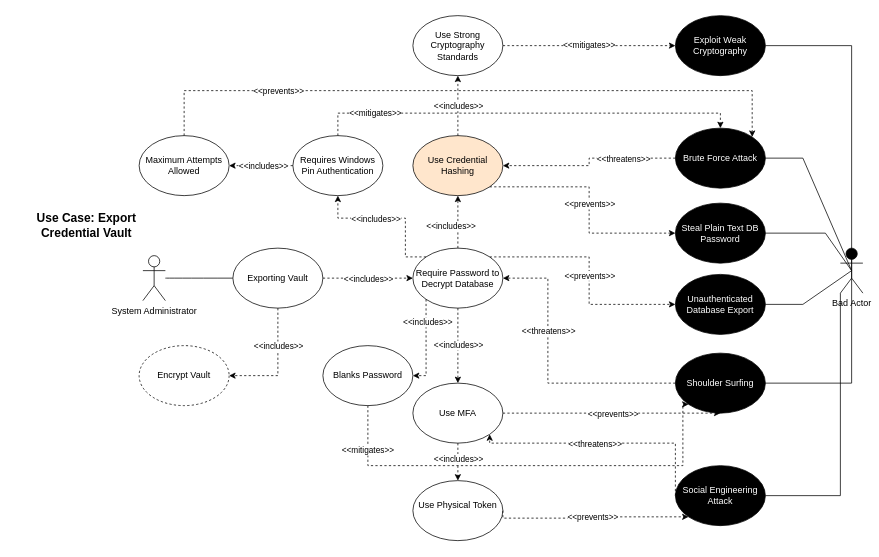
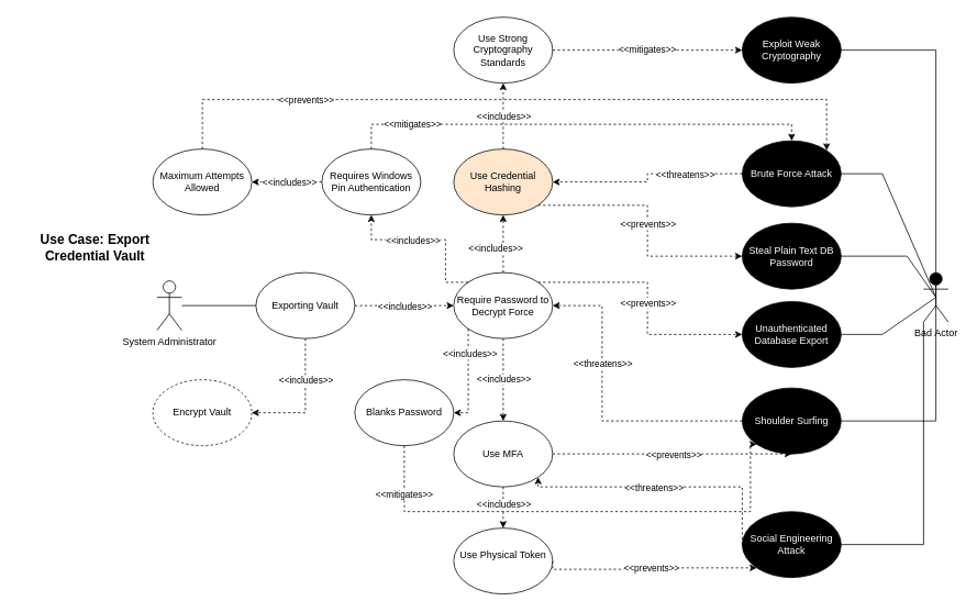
  <mxCell id="0" />
  <mxCell id="1" parent="0" />
  <mxCell id="2" style="edgeStyle=orthogonalEdgeStyle;curved=1;rounded=0;orthogonalLoop=1;jettySize=auto;html=1;entryX=0;entryY=0.5;entryDx=0;entryDy=0;endArrow=none;endFill=0;" parent="1" source="3" target="4" edge="1"><mxGeometry relative="1" as="geometry" /></mxCell>
  <mxCell id="3" value="System Administrator" style="shape=umlActor;verticalLabelPosition=bottom;verticalAlign=top;html=1;outlineConnect=0;" parent="1" vertex="1"><mxGeometry x="190" y="340" width="30" height="60" as="geometry" /></mxCell>
  <mxCell id="4" value="Exporting Vault" style="ellipse;whiteSpace=wrap;html=1;" parent="1" vertex="1"><mxGeometry x="310" y="330" width="120" height="80" as="geometry" /></mxCell>
  <mxCell id="5" value="&lt;div&gt;Bad Actor&lt;/div&gt;" style="shape=umlActor;verticalLabelPosition=bottom;verticalAlign=top;html=1;outlineConnect=0;fillColor=#000000;" parent="1" vertex="1"><mxGeometry x="1120" y="330" width="30" height="60" as="geometry" /></mxCell>
  <mxCell id="6" value="&lt;div&gt;&lt;b&gt;&lt;font style=&quot;font-size: 16px&quot;&gt;Use Case: Export Credential Vault&lt;/font&gt;&lt;/b&gt;&lt;/div&gt;" style="text;html=1;strokeColor=none;fillColor=none;align=center;verticalAlign=middle;whiteSpace=wrap;rounded=0;hachureGap=4;pointerEvents=0;" parent="1" vertex="1"><mxGeometry x="20" y="250" width="190" height="100" as="geometry" /></mxCell>
- <mxCell id="7" value="Require Password to Decrypt Database" style="ellipse;whiteSpace=wrap;html=1;" vertex="1" parent="1"><mxGeometry x="550" y="330" width="120" height="80" as="geometry" /></mxCell>
+ <mxCell id="7" value="Require Password to Decrypt Force" style="ellipse;whiteSpace=wrap;html=1;" vertex="1" parent="1"><mxGeometry x="550" y="330" width="120" height="80" as="geometry" /></mxCell>
  <mxCell id="8" style="rounded=0;orthogonalLoop=1;jettySize=auto;html=1;exitX=1;exitY=0.5;exitDx=0;exitDy=0;entryX=0;entryY=0.5;entryDx=0;entryDy=0;dashed=1;edgeStyle=orthogonalEdgeStyle;" edge="1" parent="1" source="4" target="7"><mxGeometry relative="1" as="geometry"><Array as="points" /><mxPoint x="440" y="370" as="sourcePoint" /><mxPoint x="540" y="370" as="targetPoint" /></mxGeometry></mxCell>
  <mxCell id="9" value="&amp;lt;&amp;lt;includes&amp;gt;&amp;gt;" style="edgeLabel;html=1;align=center;verticalAlign=middle;resizable=0;points=[];" vertex="1" connectable="0" parent="8"><mxGeometry x="0.21" y="1" relative="1" as="geometry"><mxPoint x="-13" y="1" as="offset" /></mxGeometry></mxCell>
  <mxCell id="10" value="Use Credential Hashing" style="ellipse;whiteSpace=wrap;html=1;fillColor=#ffe6cc;" vertex="1" parent="1"><mxGeometry x="550" y="180" width="120" height="80" as="geometry" /></mxCell>
  <mxCell id="11" style="rounded=0;orthogonalLoop=1;jettySize=auto;html=1;exitX=0.5;exitY=0;exitDx=0;exitDy=0;entryX=0.5;entryY=1;entryDx=0;entryDy=0;dashed=1;edgeStyle=orthogonalEdgeStyle;" edge="1" parent="1" source="7" target="10"><mxGeometry relative="1" as="geometry"><Array as="points" /><mxPoint x="630" y="330" as="sourcePoint" /><mxPoint x="730" y="330" as="targetPoint" /></mxGeometry></mxCell>
  <mxCell id="12" value="&amp;lt;&amp;lt;includes&amp;gt;&amp;gt;" style="edgeLabel;html=1;align=center;verticalAlign=middle;resizable=0;points=[];" vertex="1" connectable="0" parent="11"><mxGeometry x="0.21" y="1" relative="1" as="geometry"><mxPoint x="-9" y="12" as="offset" /></mxGeometry></mxCell>
  <mxCell id="13" value="&lt;font color=&quot;#FFFFFF&quot;&gt;Brute Force Attack&lt;br&gt;&lt;/font&gt;" style="ellipse;whiteSpace=wrap;html=1;fillColor=#000000;" vertex="1" parent="1"><mxGeometry x="900" y="170" width="120" height="80" as="geometry" /></mxCell>
  <mxCell id="14" value="" style="endArrow=none;html=1;rounded=0;fontColor=#FFFFFF;entryX=0.5;entryY=0.5;entryDx=0;entryDy=0;entryPerimeter=0;exitX=1;exitY=0.5;exitDx=0;exitDy=0;" edge="1" parent="1" source="13" target="5"><mxGeometry width="50" height="50" relative="1" as="geometry"><mxPoint x="1020" y="360" as="sourcePoint" /><mxPoint x="660" y="310" as="targetPoint" /><Array as="points"><mxPoint x="1070" y="210" /></Array></mxGeometry></mxCell>
  <mxCell id="15" style="edgeStyle=orthogonalEdgeStyle;rounded=0;orthogonalLoop=1;jettySize=auto;html=1;exitX=0;exitY=0.5;exitDx=0;exitDy=0;entryX=1;entryY=0.5;entryDx=0;entryDy=0;dashed=1;" edge="1" parent="1" source="13" target="10"><mxGeometry relative="1" as="geometry"><mxPoint x="770" y="310" as="sourcePoint" /><mxPoint x="290" y="360" as="targetPoint" /></mxGeometry></mxCell>
  <mxCell id="16" value="&amp;lt;&amp;lt;threatens&amp;gt;&amp;gt;" style="edgeLabel;html=1;align=center;verticalAlign=middle;resizable=0;points=[];" vertex="1" connectable="0" parent="15"><mxGeometry x="0.372" y="2" relative="1" as="geometry"><mxPoint x="85" y="-12" as="offset" /></mxGeometry></mxCell>
  <mxCell id="17" value="Use Strong Cryptography Standards " style="ellipse;whiteSpace=wrap;html=1;" vertex="1" parent="1"><mxGeometry x="550" y="20" width="120" height="80" as="geometry" /></mxCell>
  <mxCell id="18" style="rounded=0;orthogonalLoop=1;jettySize=auto;html=1;exitX=0.5;exitY=0;exitDx=0;exitDy=0;entryX=0.5;entryY=1;entryDx=0;entryDy=0;dashed=1;edgeStyle=orthogonalEdgeStyle;" edge="1" parent="1" source="10" target="17"><mxGeometry relative="1" as="geometry"><Array as="points" /><mxPoint x="650" y="330" as="sourcePoint" /><mxPoint x="750" y="330" as="targetPoint" /></mxGeometry></mxCell>
  <mxCell id="19" value="&amp;lt;&amp;lt;includes&amp;gt;&amp;gt;" style="edgeLabel;html=1;align=center;verticalAlign=middle;resizable=0;points=[];" vertex="1" connectable="0" parent="18"><mxGeometry x="0.21" y="1" relative="1" as="geometry"><mxPoint x="1" y="8" as="offset" /></mxGeometry></mxCell>
  <mxCell id="20" value="&amp;lt;&amp;lt;mitigates&amp;gt;&amp;gt;" style="edgeStyle=orthogonalEdgeStyle;rounded=0;orthogonalLoop=1;jettySize=auto;html=1;exitX=1;exitY=0.5;exitDx=0;exitDy=0;dashed=1;entryX=0;entryY=0.5;entryDx=0;entryDy=0;" edge="1" parent="1" source="17" target="60"><mxGeometry relative="1" as="geometry"><Array as="points" /><mxPoint x="650" y="330" as="sourcePoint" /><mxPoint x="960" y="250" as="targetPoint" /></mxGeometry></mxCell>
  <mxCell id="21" value="&lt;font color=&quot;#FFFFFF&quot;&gt;Shoulder Surfing&lt;br&gt;&lt;/font&gt;" style="ellipse;whiteSpace=wrap;html=1;fillColor=#000000;" vertex="1" parent="1"><mxGeometry x="900" y="470" width="120" height="80" as="geometry" /></mxCell>
  <mxCell id="22" value="" style="endArrow=none;html=1;rounded=0;fontColor=#FFFFFF;exitX=1;exitY=0.5;exitDx=0;exitDy=0;entryX=0.5;entryY=0.5;entryDx=0;entryDy=0;entryPerimeter=0;" edge="1" parent="1" source="21" target="5"><mxGeometry width="50" height="50" relative="1" as="geometry"><mxPoint x="630" y="360" as="sourcePoint" /><mxPoint x="1070" y="360" as="targetPoint" /><Array as="points"><mxPoint x="1135" y="510" /></Array></mxGeometry></mxCell>
  <mxCell id="23" style="edgeStyle=orthogonalEdgeStyle;rounded=0;orthogonalLoop=1;jettySize=auto;html=1;exitX=0;exitY=0.5;exitDx=0;exitDy=0;entryX=1;entryY=0.5;entryDx=0;entryDy=0;dashed=1;" edge="1" parent="1" source="21" target="7"><mxGeometry relative="1" as="geometry"><mxPoint x="890" y="310" as="sourcePoint" /><mxPoint x="410" y="360" as="targetPoint" /><Array as="points"><mxPoint x="730" y="510" /><mxPoint x="730" y="370" /></Array></mxGeometry></mxCell>
  <mxCell id="24" value="&amp;lt;&amp;lt;threatens&amp;gt;&amp;gt;" style="edgeLabel;html=1;align=center;verticalAlign=middle;resizable=0;points=[];" vertex="1" connectable="0" parent="23"><mxGeometry x="0.372" y="2" relative="1" as="geometry"><mxPoint x="2" y="14" as="offset" /></mxGeometry></mxCell>
  <mxCell id="25" value="&lt;div&gt;Use Physical Token&lt;/div&gt;&lt;div&gt;&lt;br&gt;&lt;/div&gt;" style="ellipse;whiteSpace=wrap;html=1;" vertex="1" parent="1"><mxGeometry x="550" y="640" width="120" height="80" as="geometry" /></mxCell>
  <mxCell id="26" style="rounded=0;orthogonalLoop=1;jettySize=auto;html=1;exitX=0.5;exitY=1;exitDx=0;exitDy=0;entryX=0.5;entryY=0;entryDx=0;entryDy=0;dashed=1;edgeStyle=orthogonalEdgeStyle;" edge="1" parent="1" source="7" target="51"><mxGeometry relative="1" as="geometry"><Array as="points" /><mxPoint x="650" y="450" as="sourcePoint" /><mxPoint x="750" y="450" as="targetPoint" /></mxGeometry></mxCell>
  <mxCell id="27" value="&amp;lt;&amp;lt;includes&amp;gt;&amp;gt;" style="edgeLabel;html=1;align=center;verticalAlign=middle;resizable=0;points=[];" vertex="1" connectable="0" parent="26"><mxGeometry x="0.21" y="1" relative="1" as="geometry"><mxPoint x="-1" y="-12" as="offset" /></mxGeometry></mxCell>
  <mxCell id="28" style="edgeStyle=orthogonalEdgeStyle;rounded=0;orthogonalLoop=1;jettySize=auto;html=1;exitX=1;exitY=0.5;exitDx=0;exitDy=0;dashed=1;endArrow=classic;endFill=1;sourcePerimeterSpacing=8;targetPerimeterSpacing=8;entryX=0.5;entryY=1;entryDx=0;entryDy=0;" edge="1" parent="1" source="51" target="21"><mxGeometry relative="1" as="geometry"><mxPoint x="400" y="471.716" as="sourcePoint" /><mxPoint x="890" y="550" as="targetPoint" /><Array as="points"><mxPoint x="720" y="550" /><mxPoint x="720" y="550" /></Array></mxGeometry></mxCell>
  <mxCell id="29" value="&amp;lt;&amp;lt;prevents&amp;gt;&amp;gt;" style="edgeLabel;html=1;align=center;verticalAlign=middle;resizable=0;points=[];" vertex="1" connectable="0" parent="28"><mxGeometry x="0.007" relative="1" as="geometry"><mxPoint as="offset" /></mxGeometry></mxCell>
  <mxCell id="30" value="Requires Windows Pin Authentication" style="ellipse;whiteSpace=wrap;html=1;" vertex="1" parent="1"><mxGeometry x="390" y="180" width="120" height="80" as="geometry" /></mxCell>
  <mxCell id="31" style="rounded=0;orthogonalLoop=1;jettySize=auto;html=1;exitX=0;exitY=0;exitDx=0;exitDy=0;entryX=0.5;entryY=1;entryDx=0;entryDy=0;dashed=1;edgeStyle=orthogonalEdgeStyle;" edge="1" parent="1" source="7" target="30"><mxGeometry relative="1" as="geometry"><Array as="points"><mxPoint x="540" y="342" /><mxPoint x="540" y="290" /><mxPoint x="450" y="290" /></Array><mxPoint x="650" y="270" as="sourcePoint" /><mxPoint x="750" y="270" as="targetPoint" /></mxGeometry></mxCell>
  <mxCell id="32" value="&amp;lt;&amp;lt;includes&amp;gt;&amp;gt;" style="edgeLabel;html=1;align=center;verticalAlign=middle;resizable=0;points=[];" vertex="1" connectable="0" parent="31"><mxGeometry x="0.21" y="1" relative="1" as="geometry"><mxPoint x="2" y="-1" as="offset" /></mxGeometry></mxCell>
  <mxCell id="33" value="Maximum Attempts Allowed " style="ellipse;whiteSpace=wrap;html=1;" vertex="1" parent="1"><mxGeometry x="185" y="180" width="120" height="80" as="geometry" /></mxCell>
  <mxCell id="34" style="rounded=0;orthogonalLoop=1;jettySize=auto;html=1;exitX=0;exitY=0.5;exitDx=0;exitDy=0;entryX=1;entryY=0.5;entryDx=0;entryDy=0;dashed=1;edgeStyle=orthogonalEdgeStyle;" edge="1" parent="1" source="30" target="33"><mxGeometry relative="1" as="geometry"><Array as="points"><mxPoint x="380" y="220" /><mxPoint x="380" y="220" /></Array><mxPoint x="650" y="330" as="sourcePoint" /><mxPoint x="750" y="330" as="targetPoint" /></mxGeometry></mxCell>
  <mxCell id="35" value="&amp;lt;&amp;lt;includes&amp;gt;&amp;gt;" style="edgeLabel;html=1;align=center;verticalAlign=middle;resizable=0;points=[];" vertex="1" connectable="0" parent="34"><mxGeometry x="0.21" y="1" relative="1" as="geometry"><mxPoint x="11" y="-1" as="offset" /></mxGeometry></mxCell>
  <mxCell id="36" style="edgeStyle=orthogonalEdgeStyle;rounded=0;orthogonalLoop=1;jettySize=auto;html=1;exitX=0.5;exitY=0;exitDx=0;exitDy=0;entryX=1;entryY=0;entryDx=0;entryDy=0;dashed=1;endArrow=classic;endFill=1;sourcePerimeterSpacing=8;targetPerimeterSpacing=8;" edge="1" parent="1" source="33" target="13"><mxGeometry relative="1" as="geometry"><mxPoint x="400" y="321.716" as="sourcePoint" /><mxPoint x="897.574" y="340" as="targetPoint" /><Array as="points"><mxPoint x="245" y="120" /><mxPoint x="1002" y="120" /></Array></mxGeometry></mxCell>
  <mxCell id="37" value="&amp;lt;&amp;lt;prevents&amp;gt;&amp;gt;" style="edgeLabel;html=1;align=center;verticalAlign=middle;resizable=0;points=[];" vertex="1" connectable="0" parent="36"><mxGeometry x="0.007" relative="1" as="geometry"><mxPoint x="-258" as="offset" /></mxGeometry></mxCell>
  <mxCell id="38" value="Blanks Password" style="ellipse;whiteSpace=wrap;html=1;" vertex="1" parent="1"><mxGeometry x="430" y="460" width="120" height="80" as="geometry" /></mxCell>
  <mxCell id="39" style="rounded=0;orthogonalLoop=1;jettySize=auto;html=1;exitX=0;exitY=1;exitDx=0;exitDy=0;entryX=1;entryY=0.5;entryDx=0;entryDy=0;dashed=1;edgeStyle=orthogonalEdgeStyle;" edge="1" parent="1" source="7" target="38"><mxGeometry relative="1" as="geometry"><Array as="points"><mxPoint x="568" y="500" /></Array><mxPoint x="620" y="510" as="sourcePoint" /><mxPoint x="720" y="510" as="targetPoint" /></mxGeometry></mxCell>
  <mxCell id="40" value="&amp;lt;&amp;lt;includes&amp;gt;&amp;gt;" style="edgeLabel;html=1;align=center;verticalAlign=middle;resizable=0;points=[];" vertex="1" connectable="0" parent="39"><mxGeometry x="0.21" y="1" relative="1" as="geometry"><mxPoint x="1" y="-42" as="offset" /></mxGeometry></mxCell>
  <mxCell id="41" value="&amp;lt;&amp;lt;mitigates&amp;gt;&amp;gt;" style="edgeStyle=orthogonalEdgeStyle;rounded=0;orthogonalLoop=1;jettySize=auto;html=1;exitX=0.5;exitY=1;exitDx=0;exitDy=0;dashed=1;entryX=0;entryY=1;entryDx=0;entryDy=0;" edge="1" parent="1" source="38" target="21"><mxGeometry x="-0.796" relative="1" as="geometry"><Array as="points"><mxPoint x="490" y="620" /><mxPoint x="910" y="620" /><mxPoint x="910" y="538" /></Array><mxPoint x="620" y="510" as="sourcePoint" /><mxPoint x="840" y="550" as="targetPoint" /><mxPoint as="offset" /></mxGeometry></mxCell>
  <mxCell id="42" value="" style="endArrow=none;html=1;rounded=0;fontColor=#FFFFFF;exitX=1;exitY=0.5;exitDx=0;exitDy=0;entryX=0.5;entryY=0.5;entryDx=0;entryDy=0;entryPerimeter=0;" edge="1" parent="1" source="60" target="5"><mxGeometry width="50" height="50" relative="1" as="geometry"><mxPoint x="600" y="390" as="sourcePoint" /><mxPoint x="1135" y="320" as="targetPoint" /><Array as="points"><mxPoint x="1135" y="60" /></Array></mxGeometry></mxCell>
  <mxCell id="43" value="&lt;font color=&quot;#FFFFFF&quot;&gt;Unauthenticated Database Export&lt;br&gt;&lt;/font&gt;" style="ellipse;whiteSpace=wrap;html=1;fillColor=#000000;" vertex="1" parent="1"><mxGeometry x="900" y="365" width="120" height="80" as="geometry" /></mxCell>
  <mxCell id="44" value="" style="endArrow=none;html=1;rounded=0;fontColor=#FFFFFF;entryX=0.5;entryY=0.5;entryDx=0;entryDy=0;entryPerimeter=0;exitX=1;exitY=0.5;exitDx=0;exitDy=0;" edge="1" parent="1" source="43" target="5"><mxGeometry width="50" height="50" relative="1" as="geometry"><mxPoint x="600" y="360" as="sourcePoint" /><mxPoint x="650" y="310" as="targetPoint" /><Array as="points"><mxPoint x="1070" y="405" /></Array></mxGeometry></mxCell>
  <mxCell id="45" style="edgeStyle=orthogonalEdgeStyle;rounded=0;orthogonalLoop=1;jettySize=auto;html=1;exitX=1;exitY=0;exitDx=0;exitDy=0;entryX=0;entryY=0.5;entryDx=0;entryDy=0;dashed=1;endArrow=classic;endFill=1;sourcePerimeterSpacing=8;targetPerimeterSpacing=8;" edge="1" parent="1" source="7" target="43"><mxGeometry relative="1" as="geometry"><mxPoint x="370" y="321.716" as="sourcePoint" /><mxPoint x="867.574" y="340" as="targetPoint" /></mxGeometry></mxCell>
  <mxCell id="46" value="&amp;lt;&amp;lt;prevents&amp;gt;&amp;gt;" style="edgeLabel;html=1;align=center;verticalAlign=middle;resizable=0;points=[];" vertex="1" connectable="0" parent="45"><mxGeometry x="0.007" relative="1" as="geometry"><mxPoint as="offset" /></mxGeometry></mxCell>
  <mxCell id="47" value="&lt;font color=&quot;#FFFFFF&quot;&gt;Steal Plain Text DB Password&lt;br&gt;&lt;/font&gt;" style="ellipse;whiteSpace=wrap;html=1;fillColor=#000000;" vertex="1" parent="1"><mxGeometry x="900" y="270" width="120" height="80" as="geometry" /></mxCell>
  <mxCell id="48" value="" style="endArrow=none;html=1;rounded=0;fontColor=#FFFFFF;entryX=0.5;entryY=0.5;entryDx=0;entryDy=0;entryPerimeter=0;exitX=1;exitY=0.5;exitDx=0;exitDy=0;" edge="1" parent="1" source="47" target="5"><mxGeometry width="50" height="50" relative="1" as="geometry"><mxPoint x="790" y="320" as="sourcePoint" /><mxPoint x="840" y="270" as="targetPoint" /><Array as="points"><mxPoint x="1100" y="310" /></Array></mxGeometry></mxCell>
  <mxCell id="49" style="edgeStyle=orthogonalEdgeStyle;rounded=0;orthogonalLoop=1;jettySize=auto;html=1;exitX=1;exitY=1;exitDx=0;exitDy=0;entryX=0;entryY=0.5;entryDx=0;entryDy=0;dashed=1;endArrow=classic;endFill=1;sourcePerimeterSpacing=8;targetPerimeterSpacing=8;" edge="1" parent="1" source="10" target="47"><mxGeometry relative="1" as="geometry"><mxPoint x="370" y="321.716" as="sourcePoint" /><mxPoint x="867.574" y="340" as="targetPoint" /></mxGeometry></mxCell>
  <mxCell id="50" value="&amp;lt;&amp;lt;prevents&amp;gt;&amp;gt;" style="edgeLabel;html=1;align=center;verticalAlign=middle;resizable=0;points=[];" vertex="1" connectable="0" parent="49"><mxGeometry x="0.007" relative="1" as="geometry"><mxPoint as="offset" /></mxGeometry></mxCell>
  <mxCell id="51" value="Use MFA" style="ellipse;whiteSpace=wrap;html=1;" vertex="1" parent="1"><mxGeometry x="550" y="510" width="120" height="80" as="geometry" /></mxCell>
  <mxCell id="52" style="rounded=0;orthogonalLoop=1;jettySize=auto;html=1;exitX=0.5;exitY=1;exitDx=0;exitDy=0;entryX=0.5;entryY=0;entryDx=0;entryDy=0;dashed=1;edgeStyle=orthogonalEdgeStyle;" edge="1" parent="1" source="51" target="25"><mxGeometry relative="1" as="geometry"><Array as="points" /><mxPoint x="670" y="450" as="sourcePoint" /><mxPoint x="770" y="450" as="targetPoint" /></mxGeometry></mxCell>
  <mxCell id="53" value="&amp;lt;&amp;lt;includes&amp;gt;&amp;gt;" style="edgeLabel;html=1;align=center;verticalAlign=middle;resizable=0;points=[];" vertex="1" connectable="0" parent="52"><mxGeometry x="0.21" y="1" relative="1" as="geometry"><mxPoint x="-1" y="-10" as="offset" /></mxGeometry></mxCell>
  <mxCell id="54" value="&lt;font color=&quot;#FFFFFF&quot;&gt;Social Engineering Attack&lt;br&gt;&lt;/font&gt;" style="ellipse;whiteSpace=wrap;html=1;fillColor=#000000;" vertex="1" parent="1"><mxGeometry x="900" y="620" width="120" height="80" as="geometry" /></mxCell>
  <mxCell id="55" value="" style="endArrow=none;html=1;rounded=0;fontColor=#FFFFFF;exitX=1;exitY=0.5;exitDx=0;exitDy=0;entryX=0;entryY=1;entryDx=0;entryDy=0;entryPerimeter=0;" edge="1" parent="1" source="54" target="5"><mxGeometry width="50" height="50" relative="1" as="geometry"><mxPoint x="650" y="450" as="sourcePoint" /><mxPoint x="1140" y="390" as="targetPoint" /><Array as="points"><mxPoint x="1120" y="660" /></Array></mxGeometry></mxCell>
  <mxCell id="56" style="edgeStyle=orthogonalEdgeStyle;rounded=0;orthogonalLoop=1;jettySize=auto;html=1;exitX=0;exitY=0.5;exitDx=0;exitDy=0;entryX=1;entryY=1;entryDx=0;entryDy=0;dashed=1;" edge="1" parent="1" source="54" target="51"><mxGeometry relative="1" as="geometry"><mxPoint x="910" y="400" as="sourcePoint" /><mxPoint x="430" y="450" as="targetPoint" /><Array as="points"><mxPoint x="900" y="590" /><mxPoint x="652" y="590" /></Array></mxGeometry></mxCell>
  <mxCell id="57" value="&amp;lt;&amp;lt;threatens&amp;gt;&amp;gt;" style="edgeLabel;html=1;align=center;verticalAlign=middle;resizable=0;points=[];" vertex="1" connectable="0" parent="56"><mxGeometry x="0.372" y="2" relative="1" as="geometry"><mxPoint x="48" y="-2" as="offset" /></mxGeometry></mxCell>
  <mxCell id="58" style="edgeStyle=orthogonalEdgeStyle;rounded=0;orthogonalLoop=1;jettySize=auto;html=1;exitX=1;exitY=0.5;exitDx=0;exitDy=0;dashed=1;endArrow=classic;endFill=1;sourcePerimeterSpacing=8;targetPerimeterSpacing=8;entryX=0;entryY=1;entryDx=0;entryDy=0;" edge="1" parent="1" source="25" target="54"><mxGeometry relative="1" as="geometry"><mxPoint x="420" y="411.716" as="sourcePoint" /><mxPoint x="920" y="680" as="targetPoint" /><Array as="points"><mxPoint x="670" y="690" /><mxPoint x="785" y="690" /><mxPoint x="785" y="688" /></Array></mxGeometry></mxCell>
  <mxCell id="59" value="&amp;lt;&amp;lt;prevents&amp;gt;&amp;gt;" style="edgeLabel;html=1;align=center;verticalAlign=middle;resizable=0;points=[];" vertex="1" connectable="0" parent="58"><mxGeometry x="0.007" relative="1" as="geometry"><mxPoint as="offset" /></mxGeometry></mxCell>
  <mxCell id="60" value="&lt;font color=&quot;#FFFFFF&quot;&gt;Exploit Weak Cryptography&lt;br&gt;&lt;/font&gt;" style="ellipse;whiteSpace=wrap;html=1;fillColor=#000000;" vertex="1" parent="1"><mxGeometry x="900" y="20" width="120" height="80" as="geometry" /></mxCell>
  <mxCell id="61" value="&amp;lt;&amp;lt;mitigates&amp;gt;&amp;gt;" style="edgeStyle=orthogonalEdgeStyle;rounded=0;orthogonalLoop=1;jettySize=auto;html=1;exitX=0.5;exitY=0;exitDx=0;exitDy=0;entryX=0.5;entryY=0;entryDx=0;entryDy=0;dashed=1;" edge="1" parent="1" source="30" target="13"><mxGeometry x="-0.714" relative="1" as="geometry"><Array as="points"><mxPoint x="450" y="150" /><mxPoint x="960" y="150" /></Array><mxPoint x="670" y="240" as="sourcePoint" /><mxPoint x="1150" y="250" as="targetPoint" /><mxPoint as="offset" /></mxGeometry></mxCell>
  <mxCell id="62" value="Encrypt Vault" style="ellipse;whiteSpace=wrap;html=1;dashed=1;" vertex="1" parent="1"><mxGeometry x="185" y="460" width="120" height="80" as="geometry" /></mxCell>
  <mxCell id="63" style="rounded=0;orthogonalLoop=1;jettySize=auto;html=1;exitX=0.5;exitY=1;exitDx=0;exitDy=0;entryX=1;entryY=0.5;entryDx=0;entryDy=0;dashed=1;edgeStyle=orthogonalEdgeStyle;" edge="1" parent="1" source="4" target="62"><mxGeometry relative="1" as="geometry"><Array as="points"><mxPoint x="370" y="500" /></Array><mxPoint x="670" y="390" as="sourcePoint" /><mxPoint x="770" y="390" as="targetPoint" /></mxGeometry></mxCell>
  <mxCell id="64" value="&amp;lt;&amp;lt;includes&amp;gt;&amp;gt;" style="edgeLabel;html=1;align=center;verticalAlign=middle;resizable=0;points=[];" vertex="1" connectable="0" parent="63"><mxGeometry x="0.21" y="1" relative="1" as="geometry"><mxPoint x="4" y="-41" as="offset" /></mxGeometry></mxCell>
